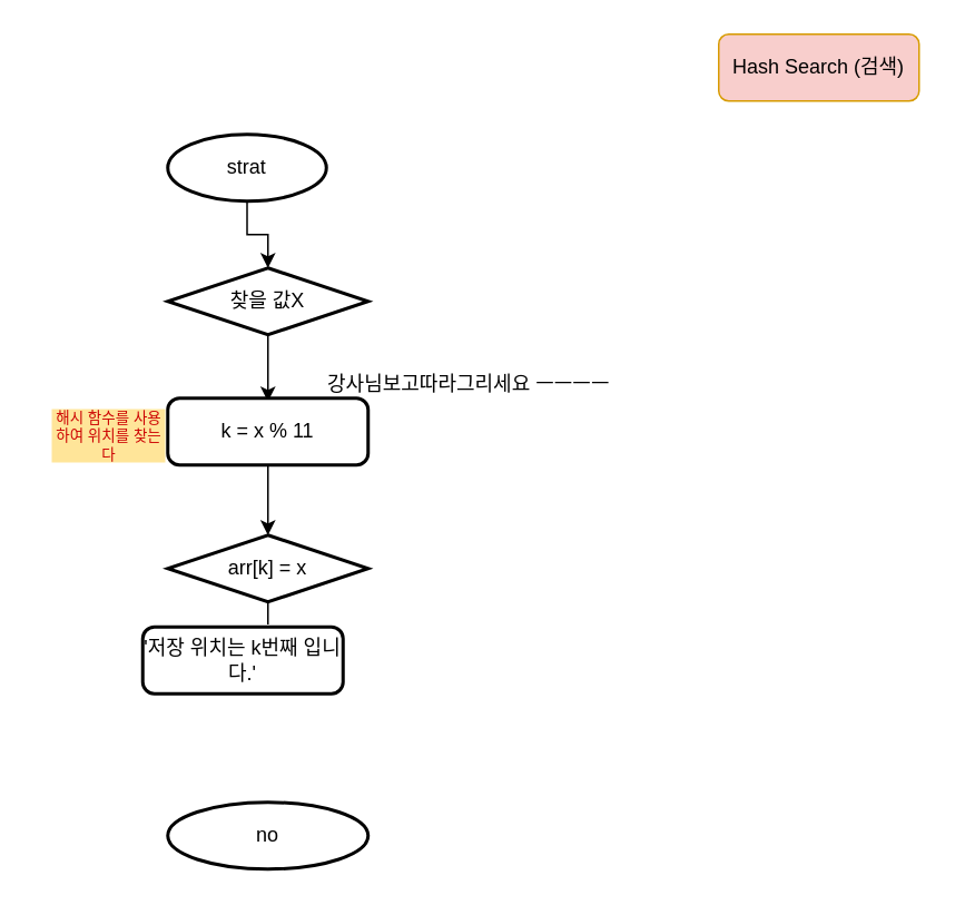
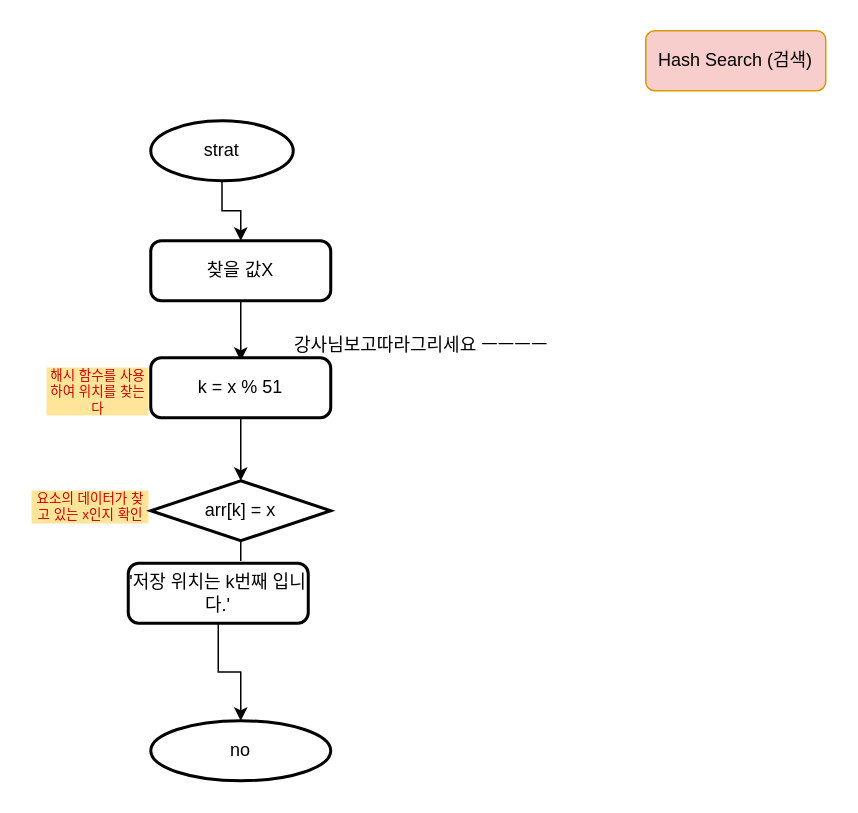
  <mxCell id="0" />
  <mxCell id="1" parent="0" />
  <mxCell id="2" value="Hash Search (검색)" style="rounded=1;whiteSpace=wrap;html=1;fillColor=#f8cecc;strokeColor=#d79b00;" parent="1" vertex="1"><mxGeometry x="430" y="20" width="120" height="40" as="geometry" /></mxCell>
  <mxCell id="3" value="" style="edgeStyle=orthogonalEdgeStyle;rounded=0;orthogonalLoop=1;jettySize=auto;html=1;" parent="1" source="4" target="6" edge="1"><mxGeometry relative="1" as="geometry" /></mxCell>
  <mxCell id="4" value="strat" style="strokeWidth=2;html=1;shape=mxgraph.flowchart.start_1;whiteSpace=wrap;" parent="1" vertex="1"><mxGeometry x="100" y="80" width="95" height="40" as="geometry" /></mxCell>
  <mxCell id="5" value="" style="edgeStyle=orthogonalEdgeStyle;rounded=0;orthogonalLoop=1;jettySize=auto;html=1;" parent="1" source="6" edge="1"><mxGeometry relative="1" as="geometry"><mxPoint x="160" y="240" as="targetPoint" /></mxGeometry></mxCell>
- <mxCell id="6" value="찾을 값X" style="rhombus;whiteSpace=wrap;html=1;absoluteArcSize=1;arcSize=14;strokeWidth=2;" parent="1" vertex="1"><mxGeometry x="100" y="160" width="120" height="40" as="geometry" /></mxCell>
+ <mxCell id="6" value="찾을 값X" style="rounded=1;whiteSpace=wrap;html=1;absoluteArcSize=1;arcSize=14;strokeWidth=2;" parent="1" vertex="1"><mxGeometry x="100" y="160" width="120" height="40" as="geometry" /></mxCell>
  <mxCell id="7" value="" style="edgeStyle=orthogonalEdgeStyle;rounded=0;orthogonalLoop=1;jettySize=auto;html=1;" edge="1" parent="1" source="8" target="12"><mxGeometry relative="1" as="geometry" /></mxCell>
- <mxCell id="8" value="k = x % 11" style="rounded=1;whiteSpace=wrap;html=1;absoluteArcSize=1;arcSize=14;strokeWidth=2;" parent="1" vertex="1"><mxGeometry x="100" y="238" width="120" height="40" as="geometry" /></mxCell>
+ <mxCell id="8" value="k = x % 51" style="rounded=1;whiteSpace=wrap;html=1;absoluteArcSize=1;arcSize=14;strokeWidth=2;" parent="1" vertex="1"><mxGeometry x="100" y="238" width="120" height="40" as="geometry" /></mxCell>
+ <mxCell id="9" value="&lt;span style=&quot;font-family: &amp;#34;helvetica&amp;#34; ; font-size: 9px ; font-style: normal ; font-weight: 400 ; letter-spacing: normal ; text-indent: 0px ; text-transform: none ; word-spacing: 0px ; display: inline ; float: none&quot;&gt;요소의 데이터가 찾고 있는 x인지 확인&lt;br&gt;&lt;/span&gt;" style="text;whiteSpace=wrap;html=1;fillColor=none;strokeColor=none;fontColor=#CC0000;fontSize=9;labelBackgroundColor=#FFE599;align=center;" parent="1" vertex="1"><mxGeometry y="320" width="80" height="30" as="geometry" x="20" /></mxCell>
  <mxCell id="10" value="&lt;font face=&quot;helvetica&quot;&gt;해시 함수를 사용하여 위치를 찾는다&lt;/font&gt;" style="text;whiteSpace=wrap;html=1;fillColor=none;strokeColor=none;fontColor=#CC0000;fontSize=9;labelBackgroundColor=#FFE599;align=center;" parent="1" vertex="1"><mxGeometry x="30" y="238" width="70" height="20" as="geometry" /></mxCell>
  <mxCell id="11" value="yes" style="edgeStyle=orthogonalEdgeStyle;rounded=0;orthogonalLoop=1;jettySize=auto;html=1;" edge="1" parent="1" source="12" target="14"><mxGeometry relative="1" as="geometry" /></mxCell>
  <mxCell id="12" value="arr[k] = x" style="strokeWidth=2;html=1;shape=mxgraph.flowchart.decision;whiteSpace=wrap;" vertex="1" parent="1"><mxGeometry x="100" y="320" width="120" height="40" as="geometry" /></mxCell>
+ <mxCell id="13" value="" style="edgeStyle=orthogonalEdgeStyle;rounded=0;orthogonalLoop=1;jettySize=auto;html=1;" edge="1" parent="1" source="14" target="15"><mxGeometry relative="1" as="geometry" /></mxCell>
  <mxCell id="14" value="'저장 위치는 k번째 입니다.'" style="rounded=1;whiteSpace=wrap;html=1;absoluteArcSize=1;arcSize=14;strokeWidth=2;" vertex="1" parent="1"><mxGeometry x="85" y="375" width="120" height="40" as="geometry" /></mxCell>
  <mxCell id="15" value="no" style="strokeWidth=2;html=1;shape=mxgraph.flowchart.start_1;whiteSpace=wrap;" vertex="1" parent="1"><mxGeometry x="100" y="480" width="120" height="40" as="geometry" /></mxCell>
  <mxCell id="16" value="강사님보고따라그리세요 ㅡㅡㅡㅡ" style="text;html=1;align=center;verticalAlign=middle;resizable=0;points=[];autosize=1;strokeColor=none;fillColor=none;" vertex="1" parent="1"><mxGeometry x="180" y="220" width="200" height="20" as="geometry" /></mxCell>
